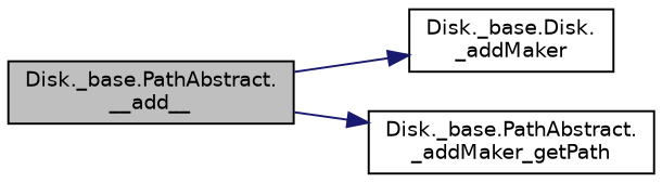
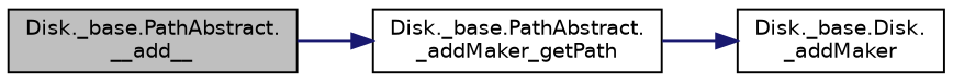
  digraph {
    rankdir=LR
    node [color=black fontname=Helvetica fontsize=10 shape=record]
    edge [color=midnightblue fontname=Helvetica fontsize=10 labelfontname=Helvetica labelfontsize=10 style=solid]
    n1 [fillcolor=grey75 fontcolor=black height=0.2 label="Disk._base.PathAbstract.\l__add__" style=filled width=0.4]
    n2 [height=0.2 label="Disk._base.Disk.\l_addMaker" width=0.4]
    n3 [height=0.2 label="Disk._base.PathAbstract.\l_addMaker_getPath" width=0.4]
-   n1 -> n2
+   n3 -> n2
    n1 -> n3
  }
